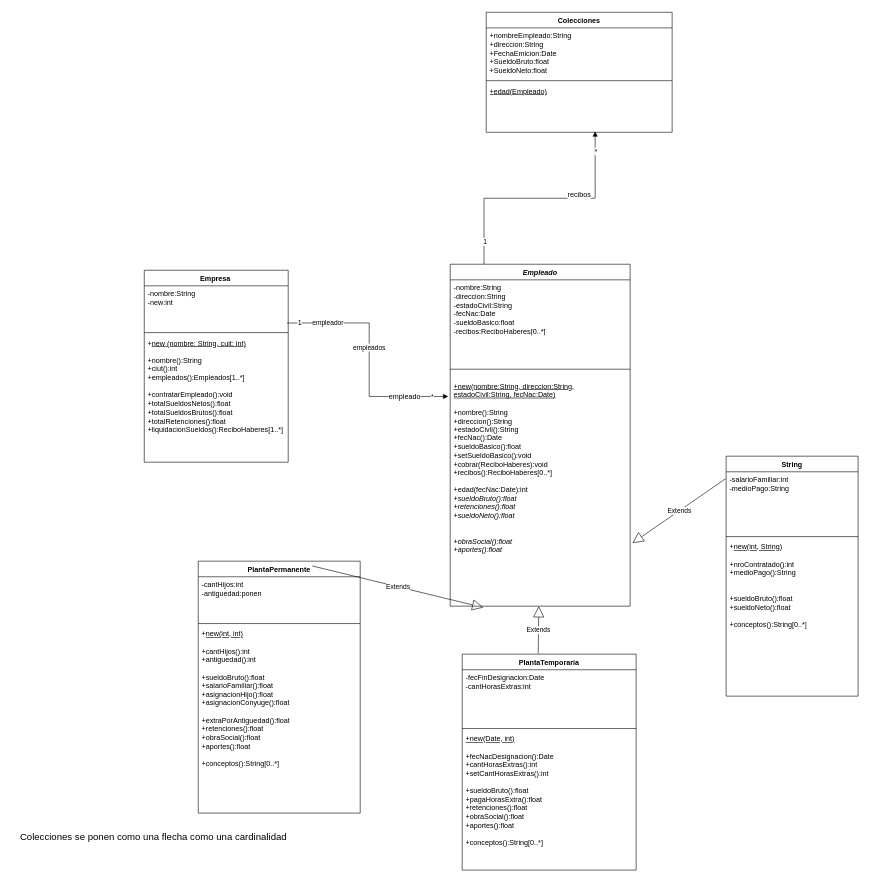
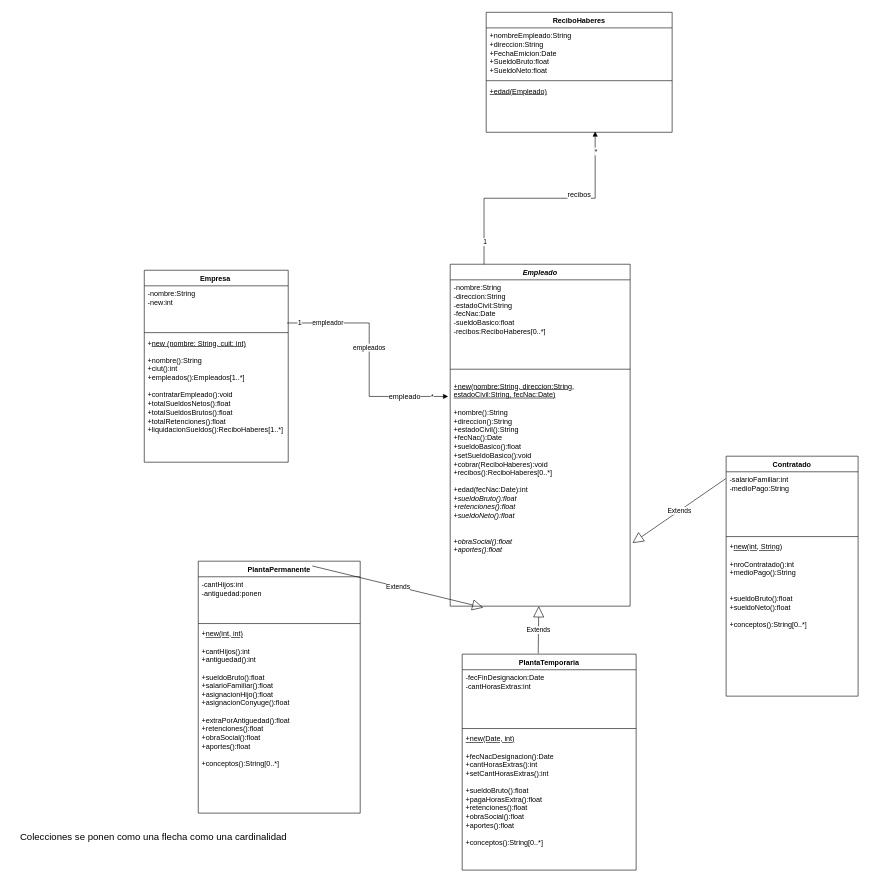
  <mxCell id="0" />
  <mxCell id="1" parent="0" />
  <mxCell id="2" value="Empresa&lt;span style=&quot;white-space: pre;&quot;&gt;&#09;&lt;/span&gt;" style="swimlane;fontStyle=1;align=center;verticalAlign=top;childLayout=stackLayout;horizontal=1;startSize=26;horizontalStack=0;resizeParent=1;resizeParentMax=0;resizeLast=0;collapsible=1;marginBottom=0;whiteSpace=wrap;html=1;" parent="1" vertex="1"><mxGeometry x="240" y="450" width="240" height="320" as="geometry" /></mxCell>
  <mxCell id="3" value="&lt;div&gt;-nombre:String&lt;/div&gt;&lt;div&gt;-new:int&lt;/div&gt;" style="text;strokeColor=none;fillColor=none;align=left;verticalAlign=top;spacingLeft=4;spacingRight=4;overflow=hidden;rotatable=0;points=[[0,0.5],[1,0.5]];portConstraint=eastwest;whiteSpace=wrap;html=1;" parent="2" vertex="1"><mxGeometry y="26" width="240" height="74" as="geometry" /></mxCell>
  <mxCell id="4" value="" style="line;strokeWidth=1;fillColor=none;align=left;verticalAlign=middle;spacingTop=-1;spacingLeft=3;spacingRight=3;rotatable=0;labelPosition=right;points=[];portConstraint=eastwest;strokeColor=inherit;" parent="2" vertex="1"><mxGeometry y="100" width="240" height="8" as="geometry" /></mxCell>
  <mxCell id="5" value="&lt;div&gt;+&lt;u&gt;new (nombre: String, cuit: int)&lt;/u&gt;&lt;/div&gt;&lt;div&gt;&lt;br&gt;&lt;/div&gt;&lt;div&gt;+nombre():String&lt;/div&gt;&lt;div&gt;+ciut():int&lt;/div&gt;&lt;div&gt;+empleados():Empleados[1..*]&lt;/div&gt;&lt;div&gt;&lt;br&gt;&lt;/div&gt;&lt;div&gt;+contratarEmpleado():void&lt;/div&gt;&lt;div&gt;+totalSueldosNetos():float&lt;/div&gt;&lt;div&gt;+totalSueldosBrutos():float&lt;/div&gt;&lt;div&gt;+totalRetenciones():float&lt;/div&gt;&lt;div&gt;+liquidacionSueldos():ReciboHaberes[1..*]&lt;/div&gt;&lt;div&gt;&lt;br&gt;&lt;/div&gt;" style="text;strokeColor=none;fillColor=none;align=left;verticalAlign=top;spacingLeft=4;spacingRight=4;overflow=hidden;rotatable=0;points=[[0,0.5],[1,0.5]];portConstraint=eastwest;whiteSpace=wrap;html=1;" parent="2" vertex="1"><mxGeometry y="108" width="240" height="212" as="geometry" /></mxCell>
  <mxCell id="6" value="&lt;i&gt;Empleado&lt;/i&gt;" style="swimlane;fontStyle=1;align=center;verticalAlign=top;childLayout=stackLayout;horizontal=1;startSize=26;horizontalStack=0;resizeParent=1;resizeParentMax=0;resizeLast=0;collapsible=1;marginBottom=0;whiteSpace=wrap;html=1;" parent="1" vertex="1"><mxGeometry x="750" y="440" width="300" height="570" as="geometry" /></mxCell>
  <mxCell id="7" value="&lt;div&gt;-nombre:String&lt;/div&gt;&lt;div&gt;-direccion:String&lt;/div&gt;&lt;div&gt;-estadoCivil:String&lt;/div&gt;&lt;div&gt;-fecNac:Date&lt;/div&gt;&lt;div&gt;-sueldoBasico:float&lt;/div&gt;&lt;div&gt;-recibos:ReciboHaberes[0..*]&lt;/div&gt;" style="text;strokeColor=none;fillColor=none;align=left;verticalAlign=top;spacingLeft=4;spacingRight=4;overflow=hidden;rotatable=0;points=[[0,0.5],[1,0.5]];portConstraint=eastwest;whiteSpace=wrap;html=1;" parent="6" vertex="1"><mxGeometry y="26" width="300" height="134" as="geometry" /></mxCell>
  <mxCell id="8" value="" style="line;strokeWidth=1;fillColor=none;align=left;verticalAlign=middle;spacingTop=-1;spacingLeft=3;spacingRight=3;rotatable=0;labelPosition=right;points=[];portConstraint=eastwest;strokeColor=inherit;" parent="6" vertex="1"><mxGeometry y="160" width="300" height="30" as="geometry" /></mxCell>
  <mxCell id="9" value="&lt;div&gt;&lt;u&gt;+new(nombre:String, direccion:String, estadoCivil:String, fecNac:Date)&lt;/u&gt;&lt;/div&gt;&lt;div&gt;&lt;br&gt;&lt;/div&gt;&lt;div&gt;+nombre():String&lt;/div&gt;&lt;div&gt;+direccion():String&lt;/div&gt;&lt;div&gt;+estadoCivil():String&lt;/div&gt;&lt;div&gt;+fecNac():Date&lt;/div&gt;&lt;div&gt;+sueldoBasico():float&lt;/div&gt;&lt;div&gt;+setSueldoBasico():void&lt;/div&gt;&lt;div&gt;+cobrar(ReciboHaberes):void&lt;/div&gt;&lt;div&gt;+recibos():ReciboHaberes[0..*]&lt;/div&gt;&lt;div&gt;&lt;br&gt;&lt;/div&gt;&lt;div&gt;+edad(fecNac:Date):int&lt;/div&gt;&lt;div&gt;+&lt;i&gt;sueldoBruto():float&lt;/i&gt;&lt;/div&gt;&lt;div&gt;+&lt;i&gt;retenciones():float&lt;/i&gt;&lt;/div&gt;&lt;div&gt;&lt;i&gt;+sueldoNeto():float&lt;/i&gt;&lt;/div&gt;&lt;div&gt;&lt;br&gt;&lt;/div&gt;&lt;div&gt;&lt;br&gt;&lt;/div&gt;&lt;div&gt;+&lt;i&gt;obraSocial():float&lt;/i&gt;&lt;/div&gt;&lt;div&gt;&lt;i&gt;+aportes():float&lt;/i&gt;&lt;/div&gt;" style="text;strokeColor=none;fillColor=none;align=left;verticalAlign=top;spacingLeft=4;spacingRight=4;overflow=hidden;rotatable=0;points=[[0,0.5],[1,0.5]];portConstraint=eastwest;whiteSpace=wrap;html=1;" parent="6" vertex="1"><mxGeometry y="190" width="300" height="380" as="geometry" /></mxCell>
  <mxCell id="10" value="PlantaPermanente" style="swimlane;fontStyle=1;align=center;verticalAlign=top;childLayout=stackLayout;horizontal=1;startSize=26;horizontalStack=0;resizeParent=1;resizeParentMax=0;resizeLast=0;collapsible=1;marginBottom=0;whiteSpace=wrap;html=1;" parent="1" vertex="1"><mxGeometry x="330" y="935" width="270" height="420" as="geometry" /></mxCell>
  <mxCell id="11" value="&lt;div&gt;-cantHijos:int&lt;/div&gt;&lt;div&gt;-antiguedad:ponen&lt;/div&gt;" style="text;strokeColor=none;fillColor=none;align=left;verticalAlign=top;spacingLeft=4;spacingRight=4;overflow=hidden;rotatable=0;points=[[0,0.5],[1,0.5]];portConstraint=eastwest;whiteSpace=wrap;html=1;" parent="10" vertex="1"><mxGeometry y="26" width="270" height="74" as="geometry" /></mxCell>
  <mxCell id="12" value="" style="line;strokeWidth=1;fillColor=none;align=left;verticalAlign=middle;spacingTop=-1;spacingLeft=3;spacingRight=3;rotatable=0;labelPosition=right;points=[];portConstraint=eastwest;strokeColor=inherit;" parent="10" vertex="1"><mxGeometry y="100" width="270" height="8" as="geometry" /></mxCell>
  <mxCell id="13" value="&lt;div&gt;+&lt;u&gt;new(int, int)&lt;/u&gt;&lt;/div&gt;&lt;div&gt;&lt;br&gt;&lt;/div&gt;&lt;div&gt;+cantHijos():int&lt;/div&gt;&lt;div&gt;+antiguedad():int&lt;/div&gt;&lt;div&gt;&lt;br&gt;&lt;/div&gt;&lt;div&gt;+sueldoBruto():float&lt;/div&gt;&lt;div&gt;+salarioFamiliar():float&lt;/div&gt;&lt;div&gt;+asignacionHijo():float&lt;/div&gt;&lt;div&gt;+asignacionConyuge():float&lt;/div&gt;&lt;div&gt;&lt;br&gt;&lt;/div&gt;&lt;div&gt;+extraPorAntiguedad():float&lt;/div&gt;&lt;div&gt;+retenciones():float&lt;/div&gt;&lt;div&gt;+obraSocial():float&lt;/div&gt;&lt;div&gt;+aportes():float&lt;/div&gt;&lt;div&gt;&lt;br&gt;&lt;/div&gt;&lt;div&gt;+conceptos():String[0..*]&lt;/div&gt;" style="text;strokeColor=none;fillColor=none;align=left;verticalAlign=top;spacingLeft=4;spacingRight=4;overflow=hidden;rotatable=0;points=[[0,0.5],[1,0.5]];portConstraint=eastwest;whiteSpace=wrap;html=1;" parent="10" vertex="1"><mxGeometry y="108" width="270" height="312" as="geometry" /></mxCell>
  <mxCell id="14" value="Extends" style="endArrow=block;endSize=16;endFill=0;html=1;rounded=0;exitX=0.704;exitY=0.019;exitDx=0;exitDy=0;exitPerimeter=0;entryX=0.184;entryY=1.006;entryDx=0;entryDy=0;entryPerimeter=0;" parent="1" source="10" target="9" edge="1"><mxGeometry width="160" relative="1" as="geometry"><mxPoint x="540" y="740" as="sourcePoint" /><mxPoint x="700" y="740" as="targetPoint" /></mxGeometry></mxCell>
  <mxCell id="15" value="PlantaTemporaria" style="swimlane;fontStyle=1;align=center;verticalAlign=top;childLayout=stackLayout;horizontal=1;startSize=26;horizontalStack=0;resizeParent=1;resizeParentMax=0;resizeLast=0;collapsible=1;marginBottom=0;whiteSpace=wrap;html=1;" parent="1" vertex="1"><mxGeometry x="770" y="1090" width="290" height="360" as="geometry" /></mxCell>
  <mxCell id="16" value="&lt;div&gt;-fecFinDesignacion:Date&lt;/div&gt;&lt;div&gt;-cantHorasExtras:int&lt;/div&gt;" style="text;strokeColor=none;fillColor=none;align=left;verticalAlign=top;spacingLeft=4;spacingRight=4;overflow=hidden;rotatable=0;points=[[0,0.5],[1,0.5]];portConstraint=eastwest;whiteSpace=wrap;html=1;" parent="15" vertex="1"><mxGeometry y="26" width="290" height="94" as="geometry" /></mxCell>
  <mxCell id="17" value="" style="line;strokeWidth=1;fillColor=none;align=left;verticalAlign=middle;spacingTop=-1;spacingLeft=3;spacingRight=3;rotatable=0;labelPosition=right;points=[];portConstraint=eastwest;strokeColor=inherit;" parent="15" vertex="1"><mxGeometry y="120" width="290" height="8" as="geometry" /></mxCell>
  <mxCell id="18" value="&lt;div&gt;&lt;u&gt;+new(Date, int)&lt;/u&gt;&lt;/div&gt;&lt;div&gt;&lt;br&gt;&lt;/div&gt;&lt;div&gt;+fecNacDesignacion():Date&lt;/div&gt;&lt;div&gt;+cantHorasExtras():int&lt;/div&gt;&lt;div&gt;+setCantHorasExtras():int&lt;/div&gt;&lt;div&gt;&lt;br&gt;&lt;/div&gt;&lt;div&gt;+sueldoBruto():float&lt;/div&gt;&lt;div&gt;+pagaHorasExtra():float&lt;/div&gt;&lt;div&gt;+retenciones():float&lt;/div&gt;&lt;div&gt;+obraSocial():float&lt;/div&gt;&lt;div&gt;+aportes():float&lt;/div&gt;&lt;div&gt;&lt;br&gt;&lt;/div&gt;&lt;div&gt;+conceptos():String[0..*]&lt;/div&gt;&lt;div&gt;&lt;br&gt;&lt;/div&gt;&lt;div&gt;&lt;br&gt;&lt;/div&gt;&lt;div&gt;&lt;br&gt;&lt;/div&gt;" style="text;strokeColor=none;fillColor=none;align=left;verticalAlign=top;spacingLeft=4;spacingRight=4;overflow=hidden;rotatable=0;points=[[0,0.5],[1,0.5]];portConstraint=eastwest;whiteSpace=wrap;html=1;" parent="15" vertex="1"><mxGeometry y="128" width="290" height="232" as="geometry" /></mxCell>
  <mxCell id="19" value="" style="endArrow=block;endFill=1;html=1;edgeStyle=orthogonalEdgeStyle;align=left;verticalAlign=top;rounded=0;exitX=0.188;exitY=0;exitDx=0;exitDy=0;exitPerimeter=0;entryX=0.586;entryY=0.983;entryDx=0;entryDy=0;entryPerimeter=0;" parent="1" source="6" target="38" edge="1"><mxGeometry x="-1" relative="1" as="geometry"><mxPoint x="719" y="490" as="sourcePoint" /><mxPoint x="890" y="248" as="targetPoint" /><Array as="points"><mxPoint x="806" y="330" /><mxPoint x="992" y="330" /></Array></mxGeometry></mxCell>
  <mxCell id="20" value="*" style="edgeLabel;html=1;align=center;verticalAlign=middle;resizable=0;points=[];" parent="19" vertex="1" connectable="0"><mxGeometry x="0.84" y="-1" relative="1" as="geometry"><mxPoint as="offset" /></mxGeometry></mxCell>
  <mxCell id="21" value="1" style="edgeLabel;html=1;align=center;verticalAlign=middle;resizable=0;points=[];" parent="19" vertex="1" connectable="0"><mxGeometry x="-0.811" y="-1" relative="1" as="geometry"><mxPoint as="offset" /></mxGeometry></mxCell>
  <mxCell id="22" value="&lt;div&gt;recibos&lt;/div&gt;&lt;div&gt;&lt;br&gt;&lt;/div&gt;" style="edgeLabel;html=1;align=center;verticalAlign=middle;resizable=0;points=[];fontSize=12;" parent="19" vertex="1" connectable="0"><mxGeometry x="0.318" y="-1" relative="1" as="geometry"><mxPoint as="offset" /></mxGeometry></mxCell>
- <mxCell id="23" value="String" style="swimlane;fontStyle=1;align=center;verticalAlign=top;childLayout=stackLayout;horizontal=1;startSize=26;horizontalStack=0;resizeParent=1;resizeParentMax=0;resizeLast=0;collapsible=1;marginBottom=0;whiteSpace=wrap;html=1;" parent="1" vertex="1"><mxGeometry x="1210" y="760" width="220" height="400" as="geometry" /></mxCell>
+ <mxCell id="23" value="Contratado" style="swimlane;fontStyle=1;align=center;verticalAlign=top;childLayout=stackLayout;horizontal=1;startSize=26;horizontalStack=0;resizeParent=1;resizeParentMax=0;resizeLast=0;collapsible=1;marginBottom=0;whiteSpace=wrap;html=1;" parent="1" vertex="1"><mxGeometry x="1210" y="760" width="220" height="400" as="geometry" /></mxCell>
  <mxCell id="24" value="&lt;div&gt;-salarioFamiliar:int&lt;/div&gt;&lt;div&gt;-medioPago:String&lt;/div&gt;" style="text;strokeColor=none;fillColor=none;align=left;verticalAlign=top;spacingLeft=4;spacingRight=4;overflow=hidden;rotatable=0;points=[[0,0.5],[1,0.5]];portConstraint=eastwest;whiteSpace=wrap;html=1;" parent="23" vertex="1"><mxGeometry y="26" width="220" height="104" as="geometry" /></mxCell>
  <mxCell id="25" value="" style="line;strokeWidth=1;fillColor=none;align=left;verticalAlign=middle;spacingTop=-1;spacingLeft=3;spacingRight=3;rotatable=0;labelPosition=right;points=[];portConstraint=eastwest;strokeColor=inherit;" parent="23" vertex="1"><mxGeometry y="130" width="220" height="8" as="geometry" /></mxCell>
  <mxCell id="26" value="&lt;div&gt;+&lt;u&gt;new(int, String)&lt;/u&gt;&lt;/div&gt;&lt;div&gt;&lt;br&gt;&lt;/div&gt;&lt;div&gt;+nroContratado():int&lt;/div&gt;&lt;div&gt;+medioPago():String&lt;/div&gt;&lt;div&gt;&lt;br&gt;&lt;/div&gt;&lt;div&gt;&lt;br&gt;&lt;/div&gt;&lt;div&gt;+sueldoBruto():float&lt;/div&gt;&lt;div&gt;+sueldoNeto():float&lt;/div&gt;&lt;div&gt;&lt;br&gt;&lt;/div&gt;&lt;div&gt;+conceptos():String[0..*]&lt;/div&gt;" style="text;strokeColor=none;fillColor=none;align=left;verticalAlign=top;spacingLeft=4;spacingRight=4;overflow=hidden;rotatable=0;points=[[0,0.5],[1,0.5]];portConstraint=eastwest;whiteSpace=wrap;html=1;" parent="23" vertex="1"><mxGeometry y="138" width="220" height="262" as="geometry" /></mxCell>
  <mxCell id="27" value="Colecciones se ponen como una flecha como una cardinalidad" style="text;html=1;align=center;verticalAlign=middle;resizable=0;points=[];autosize=1;strokeColor=none;fillColor=none;fontSize=16;" parent="1" vertex="1"><mxGeometry x="20" y="1380" width="470" height="30" as="geometry" /></mxCell>
  <mxCell id="28" value="" style="endArrow=block;endFill=1;html=1;edgeStyle=orthogonalEdgeStyle;align=left;verticalAlign=top;rounded=0;entryX=-0.011;entryY=0.08;entryDx=0;entryDy=0;entryPerimeter=0;exitX=0.992;exitY=0.837;exitDx=0;exitDy=0;exitPerimeter=0;" parent="1" source="3" target="9" edge="1"><mxGeometry x="-1" relative="1" as="geometry"><mxPoint x="560" y="570" as="sourcePoint" /><mxPoint x="560" y="690" as="targetPoint" /></mxGeometry></mxCell>
  <mxCell id="29" value="1..*" style="edgeLabel;html=1;align=center;verticalAlign=middle;resizable=0;points=[];" parent="28" vertex="1" connectable="0"><mxGeometry x="-0.783" y="-1" relative="1" as="geometry"><mxPoint x="7" as="offset" /></mxGeometry></mxCell>
  <mxCell id="30" value="&lt;div&gt;empleados&lt;/div&gt;" style="edgeLabel;html=1;align=center;verticalAlign=middle;resizable=0;points=[];" parent="28" vertex="1" connectable="0"><mxGeometry x="-0.088" y="-1" relative="1" as="geometry"><mxPoint as="offset" /></mxGeometry></mxCell>
  <mxCell id="31" value="empleador" style="edgeLabel;html=1;align=center;verticalAlign=middle;resizable=0;points=[];" parent="28" vertex="1" connectable="0"><mxGeometry x="-0.602" relative="1" as="geometry"><mxPoint x="-11" as="offset" /></mxGeometry></mxCell>
  <mxCell id="32" value="*" style="edgeLabel;html=1;align=center;verticalAlign=middle;resizable=0;points=[];" parent="28" vertex="1" connectable="0"><mxGeometry x="0.863" relative="1" as="geometry"><mxPoint as="offset" /></mxGeometry></mxCell>
  <mxCell id="33" value="empleado" style="edgeLabel;html=1;align=center;verticalAlign=middle;resizable=0;points=[];fontSize=12;" parent="28" vertex="1" connectable="0"><mxGeometry x="0.625" relative="1" as="geometry"><mxPoint as="offset" /></mxGeometry></mxCell>
  <mxCell id="34" value="1" style="edgeLabel;html=1;align=center;verticalAlign=middle;resizable=0;points=[];fontSize=12;" parent="28" vertex="1" connectable="0"><mxGeometry x="-0.899" y="1" relative="1" as="geometry"><mxPoint as="offset" /></mxGeometry></mxCell>
- <mxCell id="35" value="Colecciones" style="swimlane;fontStyle=1;align=center;verticalAlign=top;childLayout=stackLayout;horizontal=1;startSize=26;horizontalStack=0;resizeParent=1;resizeParentMax=0;resizeLast=0;collapsible=1;marginBottom=0;whiteSpace=wrap;html=1;" parent="1" vertex="1"><mxGeometry x="810" y="20" width="310" height="200" as="geometry" /></mxCell>
+ <mxCell id="35" value="ReciboHaberes" style="swimlane;fontStyle=1;align=center;verticalAlign=top;childLayout=stackLayout;horizontal=1;startSize=26;horizontalStack=0;resizeParent=1;resizeParentMax=0;resizeLast=0;collapsible=1;marginBottom=0;whiteSpace=wrap;html=1;" parent="1" vertex="1"><mxGeometry x="810" y="20" width="310" height="200" as="geometry" /></mxCell>
  <mxCell id="36" value="&lt;div&gt;+nombreEmpleado:String&lt;/div&gt;&lt;div&gt;+direccion:String&lt;/div&gt;&lt;div&gt;+FechaEmicion:Date&lt;/div&gt;&lt;div&gt;+SueldoBruto:float&lt;/div&gt;&lt;div&gt;+SueldoNeto:float&lt;/div&gt;&lt;div&gt;&lt;br&gt;&lt;br&gt;&lt;/div&gt;" style="text;strokeColor=none;fillColor=none;align=left;verticalAlign=top;spacingLeft=4;spacingRight=4;overflow=hidden;rotatable=0;points=[[0,0.5],[1,0.5]];portConstraint=eastwest;whiteSpace=wrap;html=1;" parent="35" vertex="1"><mxGeometry y="26" width="310" height="84" as="geometry" /></mxCell>
  <mxCell id="37" value="" style="line;strokeWidth=1;fillColor=none;align=left;verticalAlign=middle;spacingTop=-1;spacingLeft=3;spacingRight=3;rotatable=0;labelPosition=right;points=[];portConstraint=eastwest;strokeColor=inherit;" parent="35" vertex="1"><mxGeometry y="110" width="310" height="8" as="geometry" /></mxCell>
  <mxCell id="38" value="&lt;u&gt;+edad(Empleado)&lt;/u&gt;" style="text;strokeColor=none;fillColor=none;align=left;verticalAlign=top;spacingLeft=4;spacingRight=4;overflow=hidden;rotatable=0;points=[[0,0.5],[1,0.5]];portConstraint=eastwest;whiteSpace=wrap;html=1;" parent="35" vertex="1"><mxGeometry y="118" width="310" height="82" as="geometry" /></mxCell>
  <mxCell id="39" value="Extends" style="endArrow=block;endSize=16;endFill=0;html=1;rounded=0;exitX=0.437;exitY=-0.003;exitDx=0;exitDy=0;exitPerimeter=0;" parent="1" source="15" target="9" edge="1"><mxGeometry width="160" relative="1" as="geometry"><mxPoint x="762" y="730" as="sourcePoint" /><mxPoint x="820" y="810" as="targetPoint" /></mxGeometry></mxCell>
  <mxCell id="40" value="Extends" style="endArrow=block;endSize=16;endFill=0;html=1;rounded=0;exitX=-0.003;exitY=0.11;exitDx=0;exitDy=0;exitPerimeter=0;entryX=1.013;entryY=0.723;entryDx=0;entryDy=0;entryPerimeter=0;" parent="1" source="24" target="9" edge="1"><mxGeometry width="160" relative="1" as="geometry"><mxPoint x="771" y="742" as="sourcePoint" /><mxPoint x="811" y="820" as="targetPoint" /></mxGeometry></mxCell>
